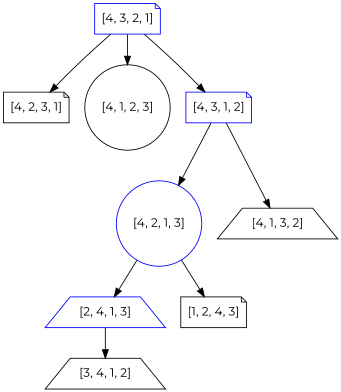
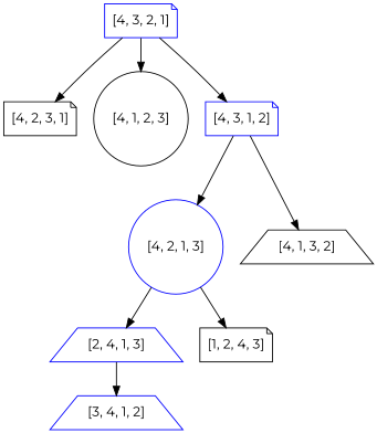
  digraph {
    fontname=Montserrat
    node [color=blue fontname=Montserrat shape=note]
    edge [fontname=Montserrat]
    "[4, 3, 2, 1]"
    "[4, 2, 3, 1]" [color=""]
    "[4, 1, 2, 3]" [shape=circle color=""]
    "[4, 3, 1, 2]"
    "[4, 2, 1, 3]" [shape=circle]
    "[4, 1, 3, 2]" [shape=trapezium color=""]
    "[2, 4, 1, 3]" [shape=trapezium]
    "[1, 2, 4, 3]" [color=""]
-   "[3, 4, 1, 2]" [color=black shape=trapezium]
+   "[3, 4, 1, 2]" [shape=trapezium]
    "[4, 3, 2, 1]" -> "[4, 2, 3, 1]"
    "[4, 3, 2, 1]" -> "[4, 1, 2, 3]"
    "[4, 3, 2, 1]" -> "[4, 3, 1, 2]"
    "[4, 3, 1, 2]" -> "[4, 2, 1, 3]"
    "[4, 3, 1, 2]" -> "[4, 1, 3, 2]"
    "[4, 2, 1, 3]" -> "[2, 4, 1, 3]"
    "[4, 2, 1, 3]" -> "[1, 2, 4, 3]"
    "[2, 4, 1, 3]" -> "[3, 4, 1, 2]"
  }
